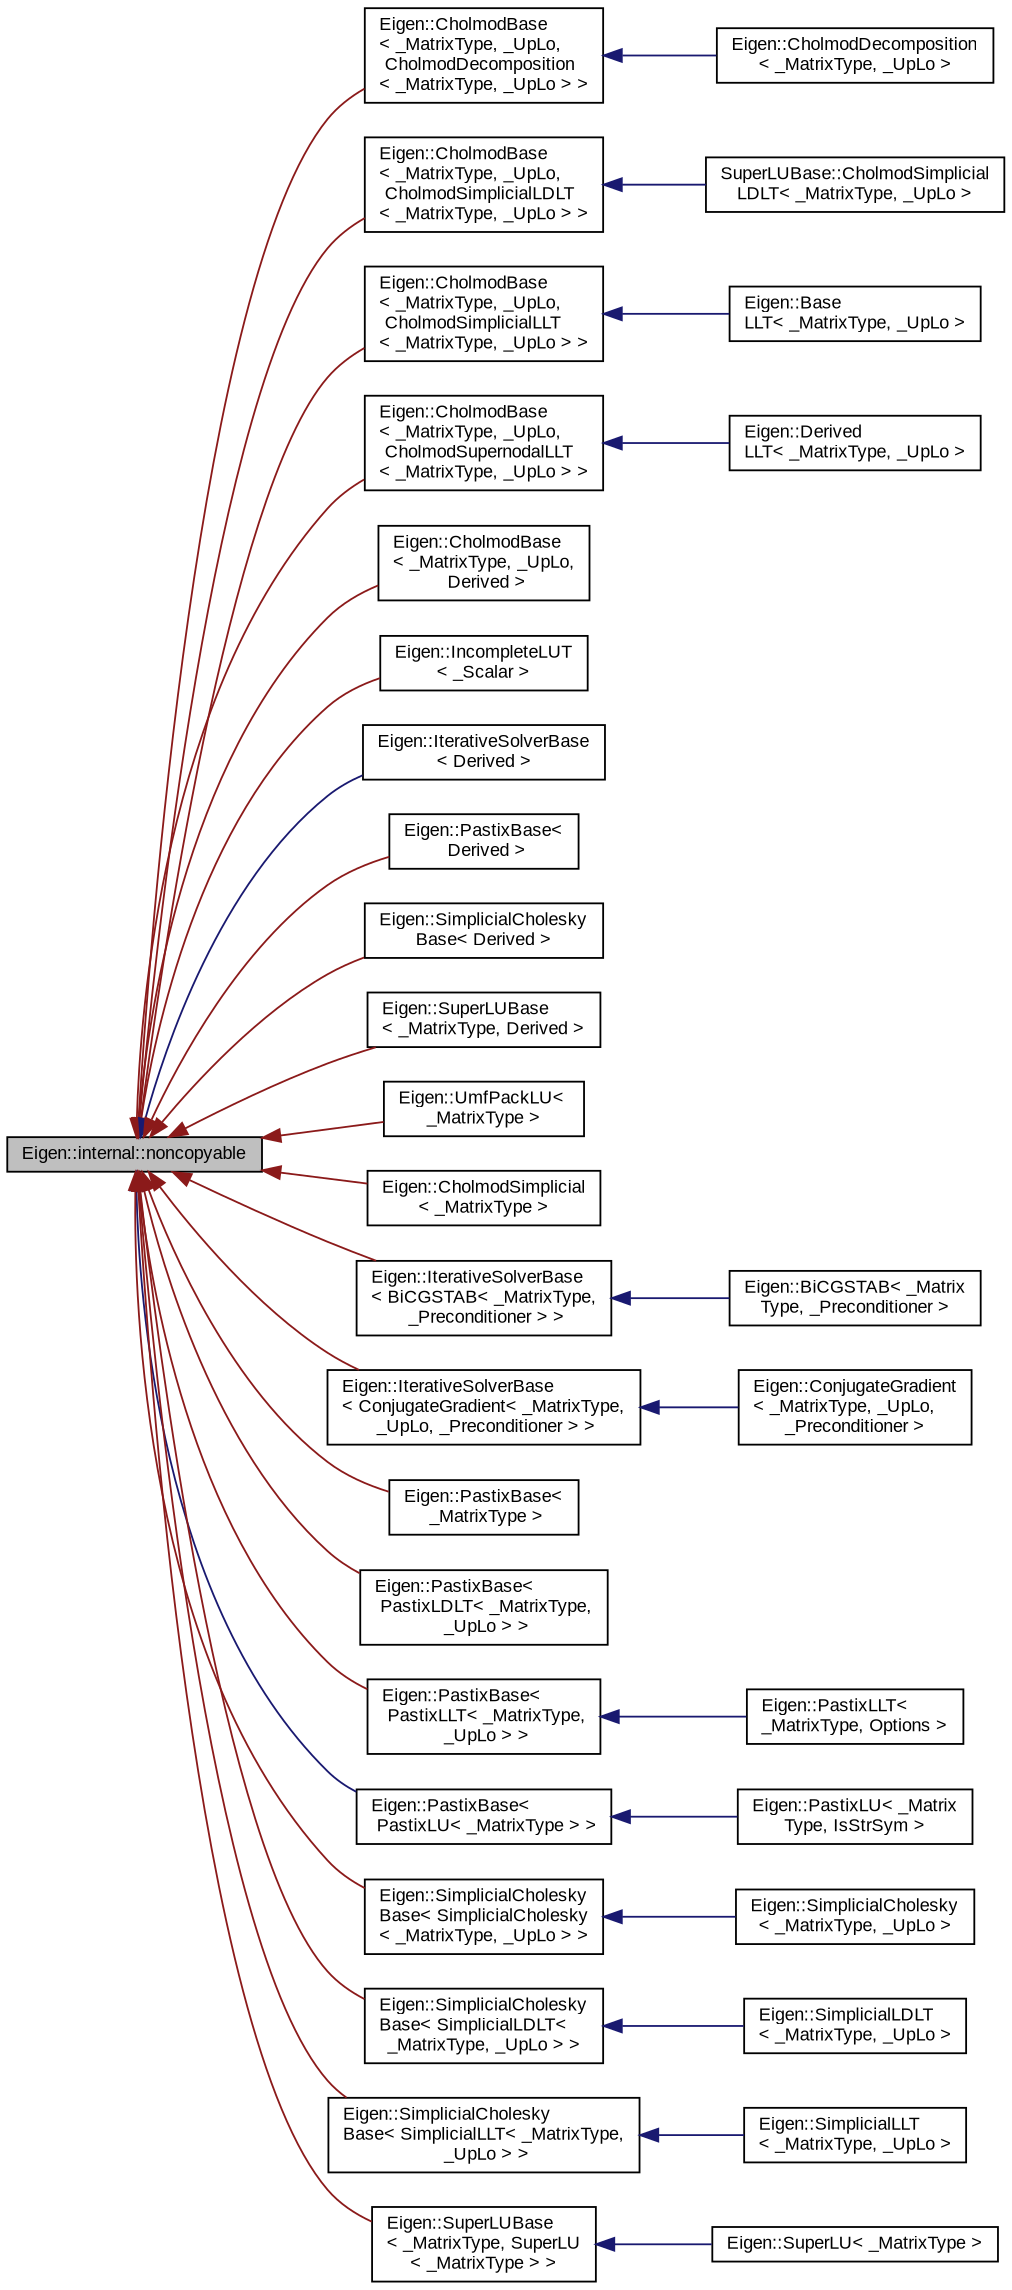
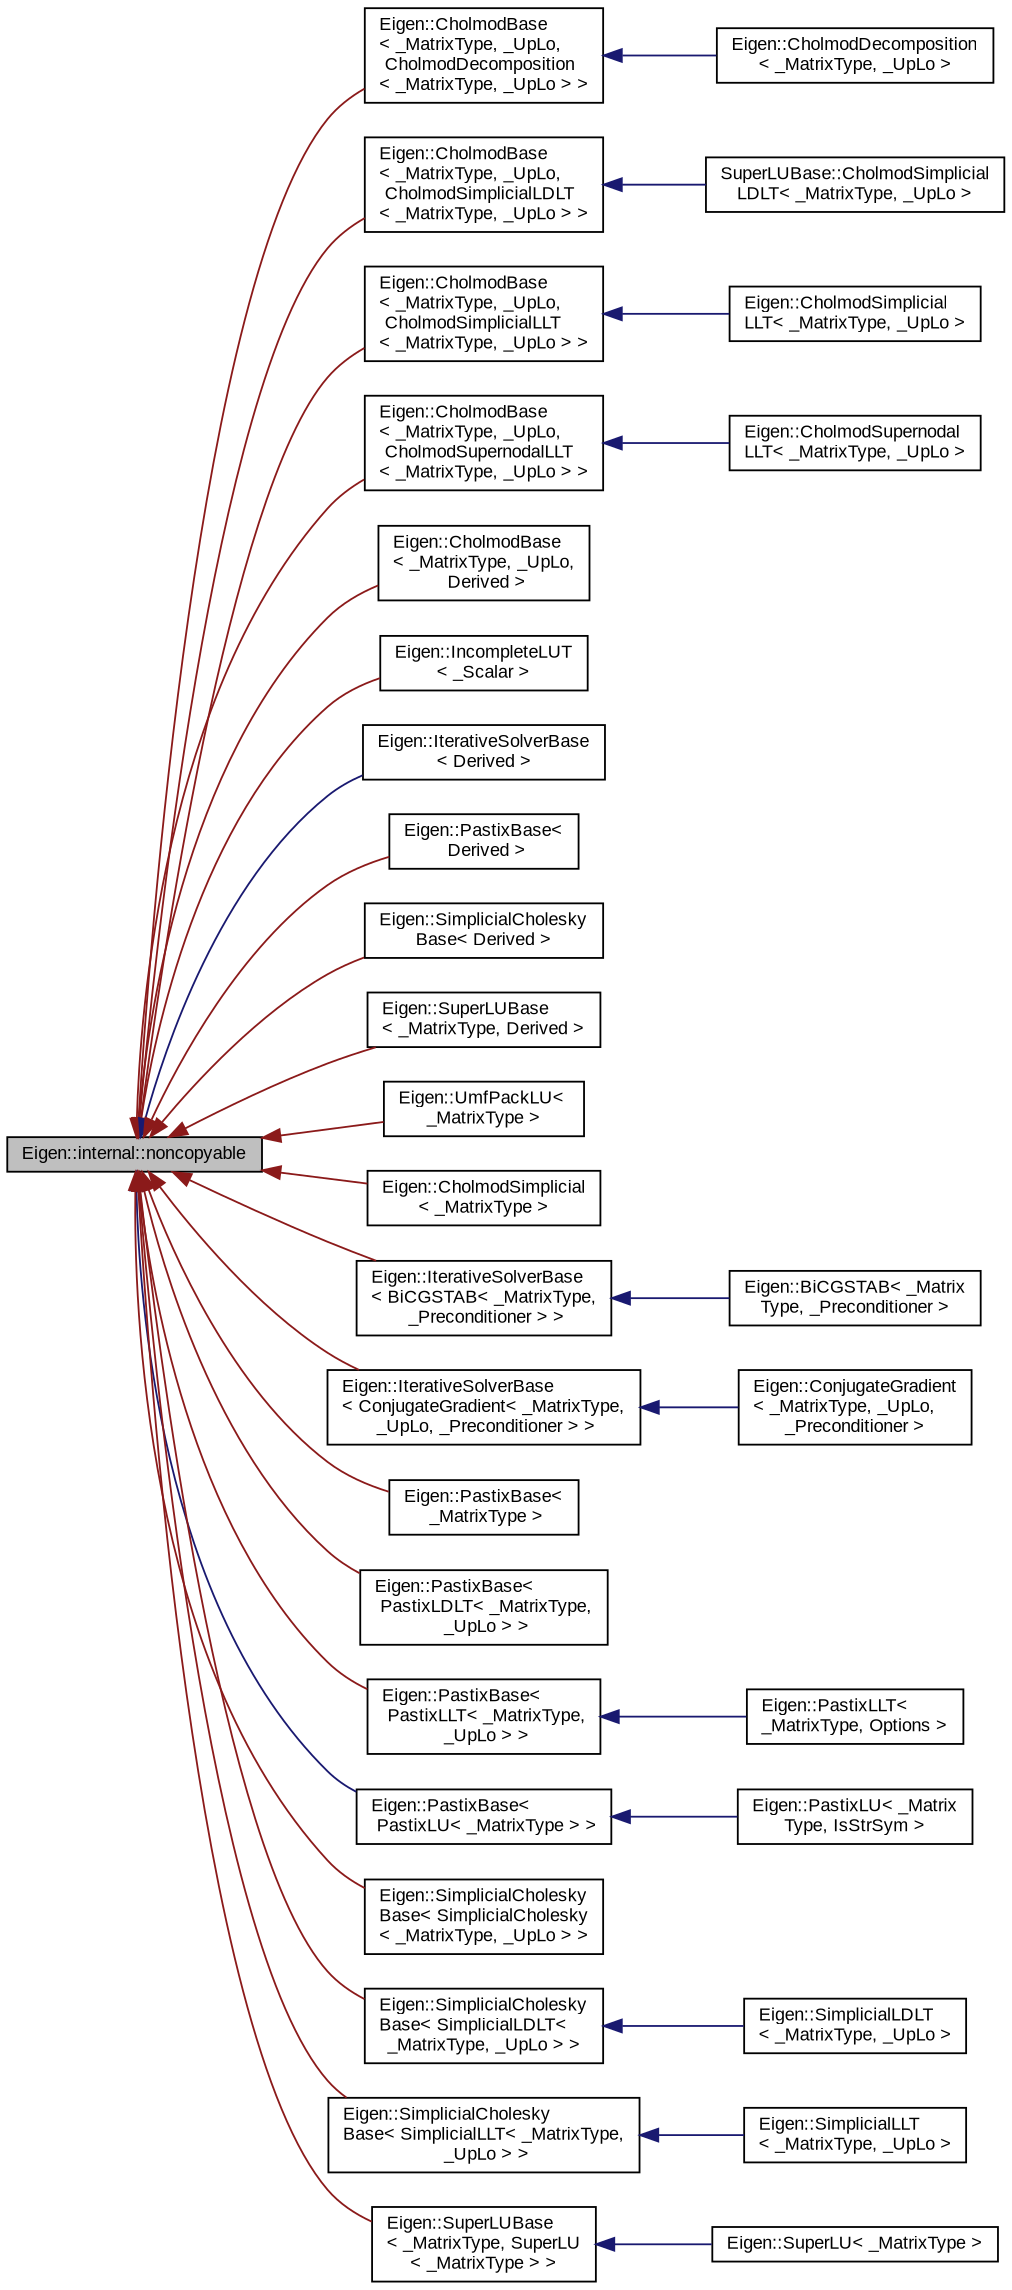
  digraph {
    fontname="Liberation Sans"
    rankdir=LR
    node [color=black fillcolor=white fontname="Liberation Sans" fontsize=10 shape=record style=filled]
    edge [color=firebrick4 dir=back fontname="Liberation Sans" fontsize=10 labelfontname=Helvetica labelfontsize=10 style=solid]
    n1 [fillcolor=grey75 fontcolor=black height=0.2 label="Eigen::internal::noncopyable" width=0.4]
    n2 [height=0.2 label="Eigen::CholmodBase\l\< _MatrixType, _UpLo,\l CholmodDecomposition\l\< _MatrixType, _UpLo \> \>" width=0.4]
    n3 [height=0.2 label="Eigen::CholmodBase\l\< _MatrixType, _UpLo,\l CholmodSimplicialLDLT\l\< _MatrixType, _UpLo \> \>" width=0.4]
    n4 [height=0.2 label="Eigen::CholmodBase\l\< _MatrixType, _UpLo,\l CholmodSimplicialLLT\l\< _MatrixType, _UpLo \> \>" width=0.4]
    n5 [height=0.2 label="Eigen::CholmodBase\l\< _MatrixType, _UpLo,\l CholmodSupernodalLLT\l\< _MatrixType, _UpLo \> \>" width=0.4]
    n6 [height=0.2 label="Eigen::CholmodBase\l\< _MatrixType, _UpLo,\l Derived \>" width=0.4]
    n7 [height=0.2 label="Eigen::IncompleteLUT\l\< _Scalar \>" width=0.4]
    n8 [height=0.2 label="Eigen::IterativeSolverBase\l\< Derived \>" width=0.4]
    n9 [height=0.2 label="Eigen::PastixBase\<\l Derived \>" width=0.4]
    n10 [height=0.2 label="Eigen::SimplicialCholesky\lBase\< Derived \>" width=0.4]
    n11 [height=0.2 label="Eigen::SuperLUBase\l\< _MatrixType, Derived \>" width=0.4]
    n12 [height=0.2 label="Eigen::UmfPackLU\< \l_MatrixType \>" width=0.4]
    n13 [height=0.2 label="Eigen::CholmodSimplicial\l\< _MatrixType \>" width=0.4]
    n14 [height=0.2 label="Eigen::IterativeSolverBase\l\< BiCGSTAB\< _MatrixType,\l _Preconditioner \> \>" width=0.4]
    n15 [height=0.2 label="Eigen::IterativeSolverBase\l\< ConjugateGradient\< _MatrixType,\l _UpLo, _Preconditioner \> \>" width=0.4]
    n16 [height=0.2 label="Eigen::PastixBase\<\l _MatrixType \>" width=0.4]
    n17 [height=0.2 label="Eigen::PastixBase\<\l PastixLDLT\< _MatrixType,\l _UpLo \> \>" width=0.4]
    n18 [height=0.2 label="Eigen::PastixBase\<\l PastixLLT\< _MatrixType,\l _UpLo \> \>" width=0.4]
    n19 [height=0.2 label="Eigen::PastixBase\<\l PastixLU\< _MatrixType \> \>" width=0.4]
    n20 [height=0.2 label="Eigen::SimplicialCholesky\lBase\< SimplicialCholesky\l\< _MatrixType, _UpLo \> \>" width=0.4]
    n21 [height=0.2 label="Eigen::SimplicialCholesky\lBase\< SimplicialLDLT\< \l_MatrixType, _UpLo \> \>" width=0.4]
    n22 [height=0.2 label="Eigen::SimplicialCholesky\lBase\< SimplicialLLT\< _MatrixType,\l _UpLo \> \>" width=0.4]
    n23 [height=0.2 label="Eigen::SuperLUBase\l\< _MatrixType, SuperLU\l\< _MatrixType \> \>" width=0.4]
    n24 [height=0.2 label="Eigen::CholmodDecomposition\l\< _MatrixType, _UpLo \>" width=0.4]
    n25 [height=0.2 label="SuperLUBase::CholmodSimplicial\lLDLT\< _MatrixType, _UpLo \>" width=0.4]
-   n26 [height=0.2 label="Eigen::Base\lLLT\< _MatrixType, _UpLo \>" width=0.4]
-   n27 [height=0.2 label="Eigen::Derived\lLLT\< _MatrixType, _UpLo \>" width=0.4]
+   n26 [height=0.2 label="Eigen::CholmodSimplicial\lLLT\< _MatrixType, _UpLo \>" width=0.4]
+   n27 [height=0.2 label="Eigen::CholmodSupernodal\lLLT\< _MatrixType, _UpLo \>" width=0.4]
    n28 [height=0.2 label="Eigen::BiCGSTAB\< _Matrix\lType, _Preconditioner \>" width=0.4]
    n29 [height=0.2 label="Eigen::ConjugateGradient\l\< _MatrixType, _UpLo, \l_Preconditioner \>" width=0.4]
    n30 [height=0.2 label="Eigen::PastixLLT\< \l_MatrixType, Options \>" width=0.4]
    n31 [height=0.2 label="Eigen::PastixLU\< _Matrix\lType, IsStrSym \>" width=0.4]
-   n32 [height=0.2 label="Eigen::SimplicialCholesky\l\< _MatrixType, _UpLo \>" width=0.4]
    n33 [height=0.2 label="Eigen::SimplicialLDLT\l\< _MatrixType, _UpLo \>" width=0.4]
    n34 [height=0.2 label="Eigen::SimplicialLLT\l\< _MatrixType, _UpLo \>" width=0.4]
    n35 [height=0.2 label="Eigen::SuperLU\< _MatrixType \>" width=0.4]
    n1 -> n2
    n1 -> n3
    n1 -> n4
    n1 -> n5
    n1 -> n6
    n1 -> n7
    n1 -> n8 [color=midnightblue]
    n1 -> n9
    n1 -> n10
    n1 -> n11
    n1 -> n12
    n1 -> n13
    n1 -> n14
    n1 -> n15
    n1 -> n16
    n1 -> n17
    n1 -> n18
    n1 -> n19 [color=midnightblue]
    n1 -> n20
    n1 -> n21
    n1 -> n22
    n1 -> n23
    n2 -> n24 [color=midnightblue]
    n3 -> n25 [color=midnightblue]
    n4 -> n26 [color=midnightblue]
    n5 -> n27 [color=midnightblue]
    n14 -> n28 [color=midnightblue]
    n15 -> n29 [color=midnightblue]
    n18 -> n30 [color=midnightblue]
    n19 -> n31 [color=midnightblue]
-   n20 -> n32 [color=midnightblue]
    n21 -> n33 [color=midnightblue]
    n22 -> n34 [color=midnightblue]
    n23 -> n35 [color=midnightblue]
  }
